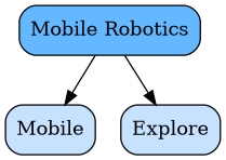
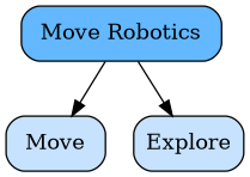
  digraph {
    node [color=black fillcolor=slategray1 shape=box style="rounded,filled"]
-   n1 [fillcolor=steelblue1 label="Mobile Robotics"]
-   n2 [label=Mobile]
+   n1 [fillcolor=steelblue1 label="Move Robotics"]
+   n2 [label=Move]
    n3 [label=Explore]
    n1 -> n2
    n1 -> n3
  }
